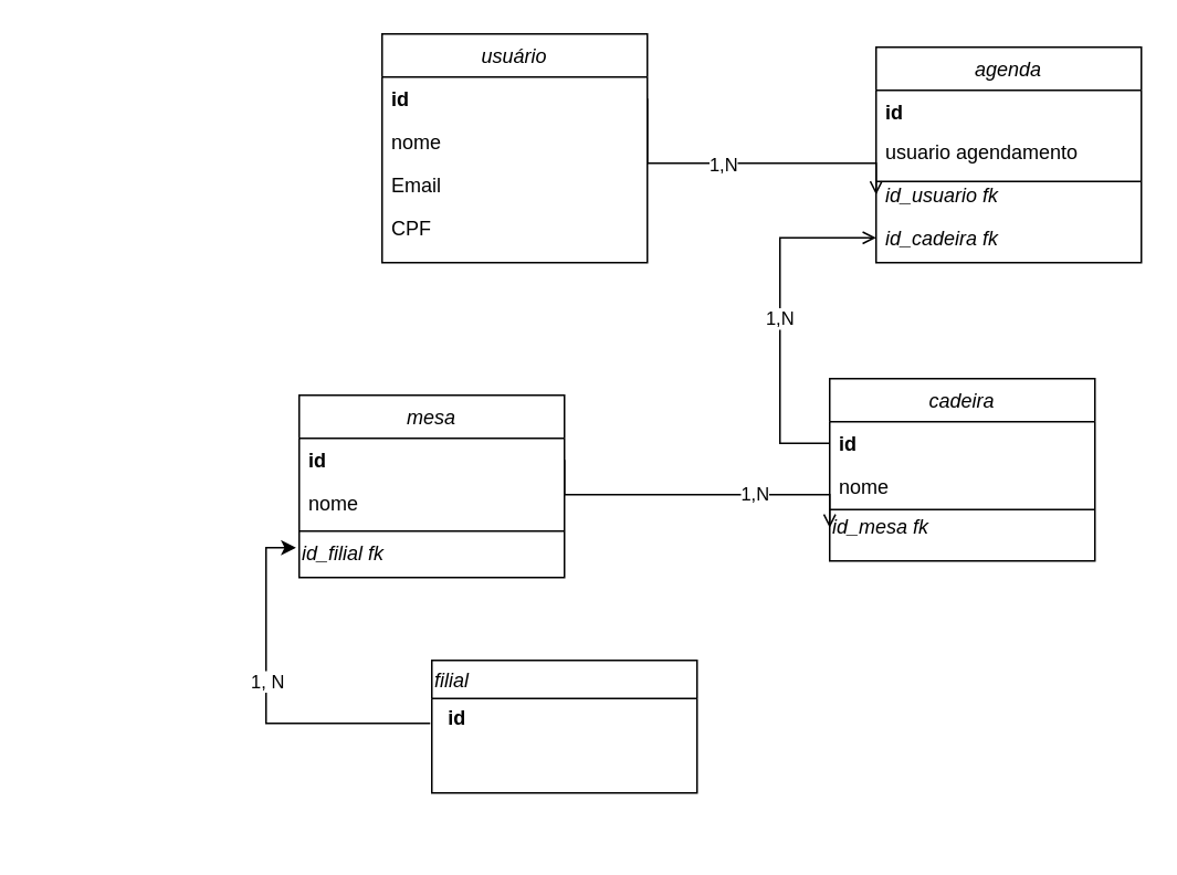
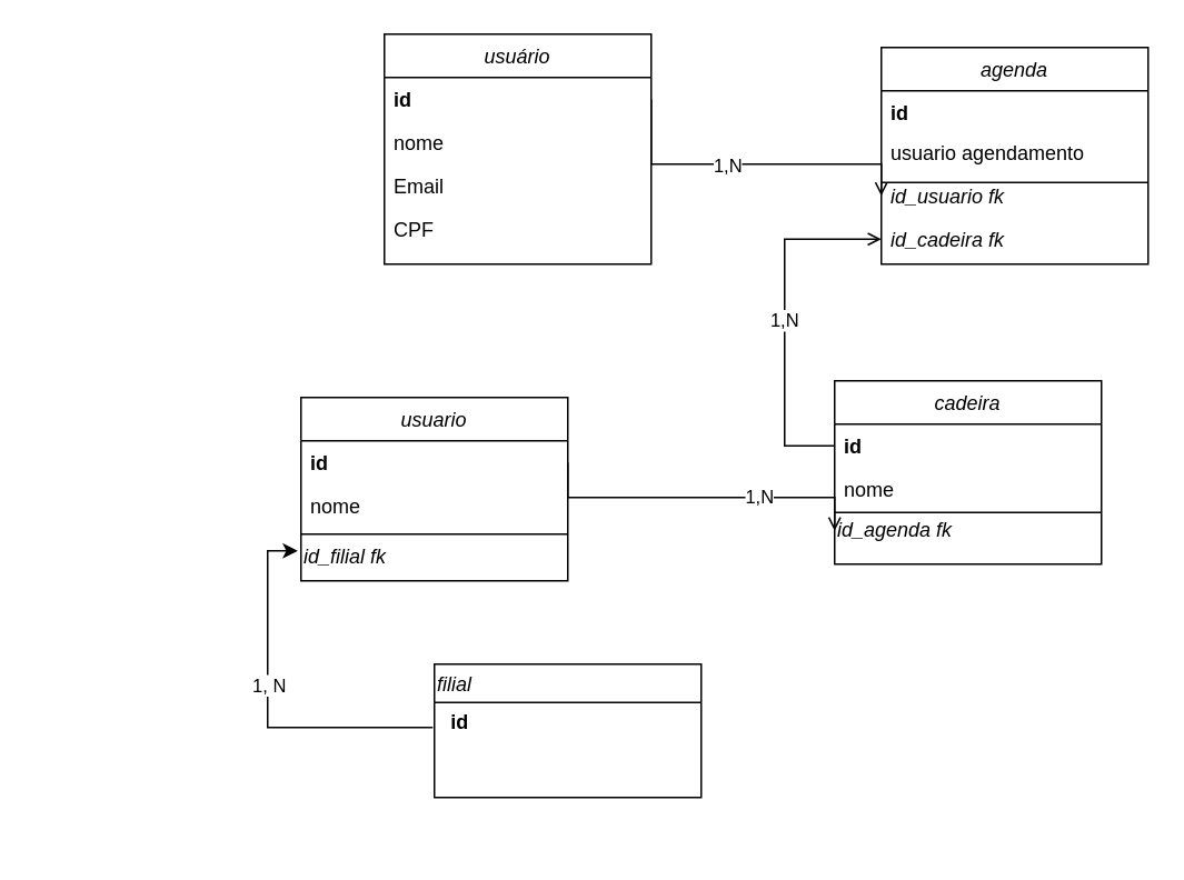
  <mxCell id="0" />
  <mxCell id="1" parent="0" />
  <mxCell id="2" value="usuário" style="swimlane;fontStyle=2;align=center;verticalAlign=top;childLayout=stackLayout;horizontal=1;startSize=26;horizontalStack=0;resizeParent=1;resizeLast=0;collapsible=1;marginBottom=0;rounded=0;shadow=0;strokeWidth=1;" parent="1" vertex="1"><mxGeometry x="230" y="20" width="160" height="138" as="geometry"><mxRectangle x="230" y="140" width="160" height="26" as="alternateBounds" /></mxGeometry></mxCell>
  <mxCell id="3" value="id" style="text;align=left;verticalAlign=top;spacingLeft=4;spacingRight=4;overflow=hidden;rotatable=0;points=[[0,0.5],[1,0.5]];portConstraint=eastwest;fontStyle=1" parent="2" vertex="1"><mxGeometry y="26" width="160" height="26" as="geometry" /></mxCell>
  <mxCell id="4" value="nome" style="text;align=left;verticalAlign=top;spacingLeft=4;spacingRight=4;overflow=hidden;rotatable=0;points=[[0,0.5],[1,0.5]];portConstraint=eastwest;rounded=0;shadow=0;html=0;" parent="2" vertex="1"><mxGeometry y="52" width="160" height="26" as="geometry" /></mxCell>
  <mxCell id="5" value="Email" style="text;align=left;verticalAlign=top;spacingLeft=4;spacingRight=4;overflow=hidden;rotatable=0;points=[[0,0.5],[1,0.5]];portConstraint=eastwest;rounded=0;shadow=0;html=0;" parent="2" vertex="1"><mxGeometry y="78" width="160" height="26" as="geometry" /></mxCell>
  <mxCell id="6" value="CPF" style="text;align=left;verticalAlign=top;spacingLeft=4;spacingRight=4;overflow=hidden;rotatable=0;points=[[0,0.5],[1,0.5]];portConstraint=eastwest;" parent="2" vertex="1"><mxGeometry y="104" width="160" height="26" as="geometry" /></mxCell>
- <mxCell id="7" value="mesa" style="swimlane;fontStyle=2;align=center;verticalAlign=top;childLayout=stackLayout;horizontal=1;startSize=26;horizontalStack=0;resizeParent=1;resizeLast=0;collapsible=1;marginBottom=0;rounded=0;shadow=0;strokeWidth=1;" parent="1" vertex="1"><mxGeometry x="180" y="238" width="160" height="110" as="geometry"><mxRectangle x="130" y="380" width="160" height="26" as="alternateBounds" /></mxGeometry></mxCell>
+ <mxCell id="7" value="usuario" style="swimlane;fontStyle=2;align=center;verticalAlign=top;childLayout=stackLayout;horizontal=1;startSize=26;horizontalStack=0;resizeParent=1;resizeLast=0;collapsible=1;marginBottom=0;rounded=0;shadow=0;strokeWidth=1;" parent="1" vertex="1"><mxGeometry x="180" y="238" width="160" height="110" as="geometry"><mxRectangle x="130" y="380" width="160" height="26" as="alternateBounds" /></mxGeometry></mxCell>
  <mxCell id="8" value="id" style="text;align=left;verticalAlign=top;spacingLeft=4;spacingRight=4;overflow=hidden;rotatable=0;points=[[0,0.5],[1,0.5]];portConstraint=eastwest;fontStyle=1" parent="7" vertex="1"><mxGeometry y="26" width="160" height="26" as="geometry" /></mxCell>
  <mxCell id="9" value="nome" style="text;align=left;verticalAlign=top;spacingLeft=4;spacingRight=4;overflow=hidden;rotatable=0;points=[[0,0.5],[1,0.5]];portConstraint=eastwest;rounded=0;shadow=0;html=0;" parent="7" vertex="1"><mxGeometry y="52" width="160" height="26" as="geometry" /></mxCell>
  <mxCell id="10" value="" style="line;html=1;strokeWidth=1;align=left;verticalAlign=middle;spacingTop=-1;spacingLeft=3;spacingRight=3;rotatable=0;labelPosition=right;points=[];portConstraint=eastwest;" vertex="1" parent="7"><mxGeometry y="78" width="160" height="8" as="geometry" /></mxCell>
  <mxCell id="11" value="id_filial fk" style="text;html=1;align=left;verticalAlign=middle;resizable=0;points=[];autosize=1;strokeColor=none;fillColor=none;fontStyle=2" vertex="1" parent="7"><mxGeometry y="86" width="160" height="20" as="geometry" /></mxCell>
  <mxCell id="12" value="cadeira" style="swimlane;fontStyle=2;align=center;verticalAlign=top;childLayout=stackLayout;horizontal=1;startSize=26;horizontalStack=0;resizeParent=1;resizeLast=0;collapsible=1;marginBottom=0;rounded=0;shadow=0;strokeWidth=1;" parent="1" vertex="1"><mxGeometry x="500" y="228" width="160" height="110" as="geometry"><mxRectangle x="340" y="380" width="170" height="26" as="alternateBounds" /></mxGeometry></mxCell>
  <mxCell id="13" value="id" style="text;align=left;verticalAlign=top;spacingLeft=4;spacingRight=4;overflow=hidden;rotatable=0;points=[[0,0.5],[1,0.5]];portConstraint=eastwest;fontStyle=1" parent="12" vertex="1"><mxGeometry y="26" width="160" height="26" as="geometry" /></mxCell>
  <mxCell id="14" value="nome" style="text;align=left;verticalAlign=top;spacingLeft=4;spacingRight=4;overflow=hidden;rotatable=0;points=[[0,0.5],[1,0.5]];portConstraint=eastwest;" vertex="1" parent="12"><mxGeometry y="52" width="160" height="26" as="geometry" /></mxCell>
  <mxCell id="15" value="" style="line;html=1;strokeWidth=1;align=left;verticalAlign=middle;spacingTop=-1;spacingLeft=3;spacingRight=3;rotatable=0;labelPosition=right;points=[];portConstraint=eastwest;" parent="12" vertex="1"><mxGeometry y="78" width="160" height="2" as="geometry" /></mxCell>
- <mxCell id="16" value="&lt;i&gt;id_mesa&amp;nbsp;fk&lt;/i&gt;" style="text;html=1;strokeColor=none;fillColor=none;align=left;verticalAlign=middle;whiteSpace=wrap;rounded=0;" vertex="1" parent="12"><mxGeometry y="80" width="160" height="20" as="geometry" /></mxCell>
+ <mxCell id="16" value="&lt;i&gt;id_agenda&amp;nbsp;fk&lt;/i&gt;" style="text;html=1;strokeColor=none;fillColor=none;align=left;verticalAlign=middle;whiteSpace=wrap;rounded=0;" vertex="1" parent="12"><mxGeometry y="80" width="160" height="20" as="geometry" /></mxCell>
  <mxCell id="17" value="agenda" style="swimlane;fontStyle=2;align=center;verticalAlign=top;childLayout=stackLayout;horizontal=1;startSize=26;horizontalStack=0;resizeParent=1;resizeLast=0;collapsible=1;marginBottom=0;rounded=0;shadow=0;strokeWidth=1;" parent="1" vertex="1"><mxGeometry x="528" y="28" width="160" height="130" as="geometry"><mxRectangle x="550" y="140" width="160" height="26" as="alternateBounds" /></mxGeometry></mxCell>
  <mxCell id="18" value="id" style="text;align=left;verticalAlign=top;spacingLeft=4;spacingRight=4;overflow=hidden;rotatable=0;points=[[0,0.5],[1,0.5]];portConstraint=eastwest;fontStyle=1" parent="17" vertex="1"><mxGeometry y="26" width="160" height="24" as="geometry" /></mxCell>
  <mxCell id="19" value="usuario agendamento" style="text;align=left;verticalAlign=top;spacingLeft=4;spacingRight=4;overflow=hidden;rotatable=0;points=[[0,0.5],[1,0.5]];portConstraint=eastwest;rounded=0;shadow=0;html=0;" parent="17" vertex="1"><mxGeometry y="50" width="160" height="26" as="geometry" /></mxCell>
  <mxCell id="20" value="id_usuario fk" style="text;align=left;verticalAlign=top;spacingLeft=4;spacingRight=4;overflow=hidden;rotatable=0;points=[[0,0.5],[1,0.5]];portConstraint=eastwest;rounded=0;shadow=0;html=0;fontStyle=2" parent="17" vertex="1"><mxGeometry y="76" width="160" height="26" as="geometry" /></mxCell>
  <mxCell id="21" value="id_cadeira fk" style="text;align=left;verticalAlign=top;spacingLeft=4;spacingRight=4;overflow=hidden;rotatable=0;points=[[0,0.5],[1,0.5]];portConstraint=eastwest;rounded=0;shadow=0;html=0;fontStyle=2" parent="17" vertex="1"><mxGeometry y="102" width="160" height="26" as="geometry" /></mxCell>
  <mxCell id="22" value="" style="endArrow=open;shadow=0;strokeWidth=1;rounded=0;endFill=1;edgeStyle=elbowEdgeStyle;elbow=vertical;entryX=0;entryY=0.5;entryDx=0;entryDy=0;exitX=1;exitY=0.5;exitDx=0;exitDy=0;" parent="1" source="3" target="20" edge="1"><mxGeometry x="0.5" y="41" relative="1" as="geometry"><mxPoint x="400" y="100" as="sourcePoint" /><mxPoint x="560" y="100" as="targetPoint" /><mxPoint x="-40" y="32" as="offset" /><Array as="points"><mxPoint x="500" y="98" /><mxPoint x="470" y="92" /></Array></mxGeometry></mxCell>
  <mxCell id="23" value="1,N" style="edgeLabel;html=1;align=center;verticalAlign=middle;resizable=0;points=[];" vertex="1" connectable="0" parent="22"><mxGeometry x="-0.143" relative="1" as="geometry"><mxPoint as="offset" /></mxGeometry></mxCell>
  <mxCell id="24" value="" style="endArrow=open;shadow=0;strokeWidth=1;rounded=0;endFill=1;edgeStyle=elbowEdgeStyle;elbow=vertical;entryX=0;entryY=0.5;entryDx=0;entryDy=0;" edge="1" parent="1" source="13" target="21"><mxGeometry x="0.5" y="41" relative="1" as="geometry"><mxPoint x="470" y="398" as="sourcePoint" /><mxPoint x="658" y="366" as="targetPoint" /><mxPoint x="-40" y="32" as="offset" /><Array as="points"><mxPoint x="470" y="148" /><mxPoint x="528" y="307" /><mxPoint x="600" y="341" /></Array></mxGeometry></mxCell>
  <mxCell id="25" value="1,N" style="edgeLabel;html=1;align=center;verticalAlign=middle;resizable=0;points=[];" vertex="1" connectable="0" parent="24"><mxGeometry y="1" relative="1" as="geometry"><mxPoint as="offset" /></mxGeometry></mxCell>
  <mxCell id="26" value="" style="line;html=1;strokeWidth=1;align=left;verticalAlign=middle;spacingTop=-1;spacingLeft=3;spacingRight=3;rotatable=0;labelPosition=right;points=[];portConstraint=eastwest;" vertex="1" parent="1"><mxGeometry x="528" y="105" width="160" height="8" as="geometry" /></mxCell>
  <mxCell id="27" value="" style="endArrow=open;shadow=0;strokeWidth=1;rounded=0;endFill=1;edgeStyle=elbowEdgeStyle;elbow=vertical;exitX=1;exitY=0.5;exitDx=0;exitDy=0;entryX=0;entryY=0.5;entryDx=0;entryDy=0;" edge="1" parent="1" source="8" target="16"><mxGeometry x="0.5" y="41" relative="1" as="geometry"><mxPoint x="270" y="347" as="sourcePoint" /><mxPoint x="480" y="308" as="targetPoint" /><mxPoint x="-40" y="32" as="offset" /></mxGeometry></mxCell>
  <mxCell id="28" value="1,N" style="edgeLabel;html=1;align=center;verticalAlign=middle;resizable=0;points=[];" vertex="1" connectable="0" parent="27"><mxGeometry x="0.343" y="1" relative="1" as="geometry"><mxPoint as="offset" /></mxGeometry></mxCell>
  <mxCell id="29" value="filial" style="swimlane;align=left;fontStyle=2" vertex="1" parent="1"><mxGeometry x="260" y="398" width="160" height="80" as="geometry" /></mxCell>
  <mxCell id="30" value="id" style="text;html=1;align=center;verticalAlign=middle;resizable=0;points=[];autosize=1;strokeColor=none;fillColor=none;fontStyle=1" vertex="1" parent="29"><mxGeometry y="25" width="30" height="20" as="geometry" /></mxCell>
  <mxCell id="31" value="" style="edgeStyle=elbowEdgeStyle;rounded=0;orthogonalLoop=1;jettySize=auto;elbow=vertical;html=1;exitX=-0.033;exitY=0.65;exitDx=0;exitDy=0;exitPerimeter=0;entryX=-0.012;entryY=0.3;entryDx=0;entryDy=0;entryPerimeter=0;" edge="1" parent="1" source="30" target="11"><mxGeometry relative="1" as="geometry"><mxPoint x="210" y="493" as="sourcePoint" /><mxPoint x="140" y="338" as="targetPoint" /><Array as="points"><mxPoint x="160" y="506" /><mxPoint x="30" y="493" /><mxPoint y="498" x="20" /></Array></mxGeometry></mxCell>
  <mxCell id="32" value="1, N" style="edgeLabel;html=1;align=center;verticalAlign=middle;resizable=0;points=[];" vertex="1" connectable="0" parent="31"><mxGeometry x="0.121" relative="1" as="geometry"><mxPoint as="offset" /></mxGeometry></mxCell>
